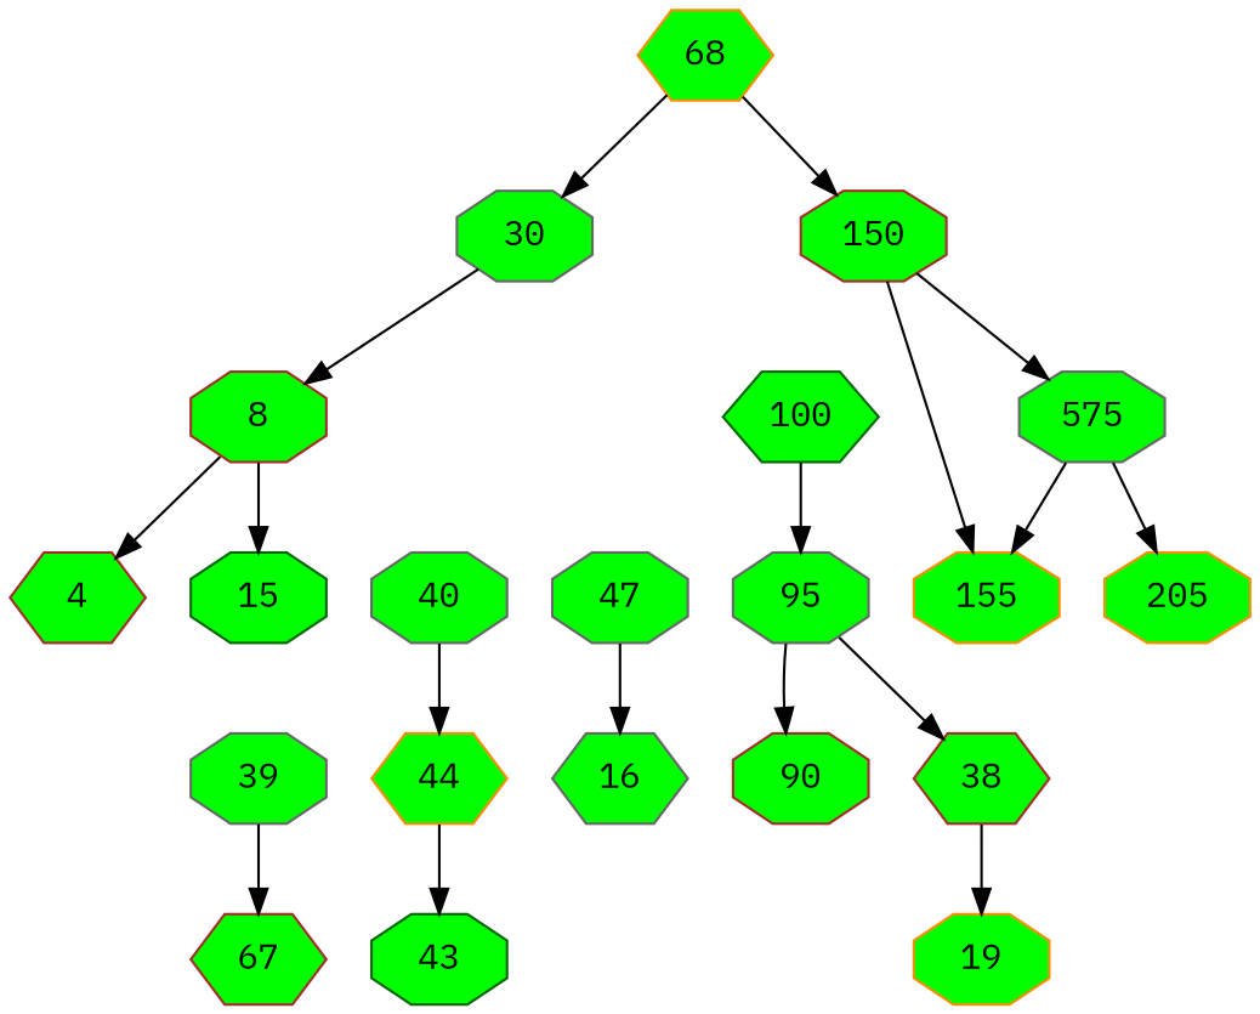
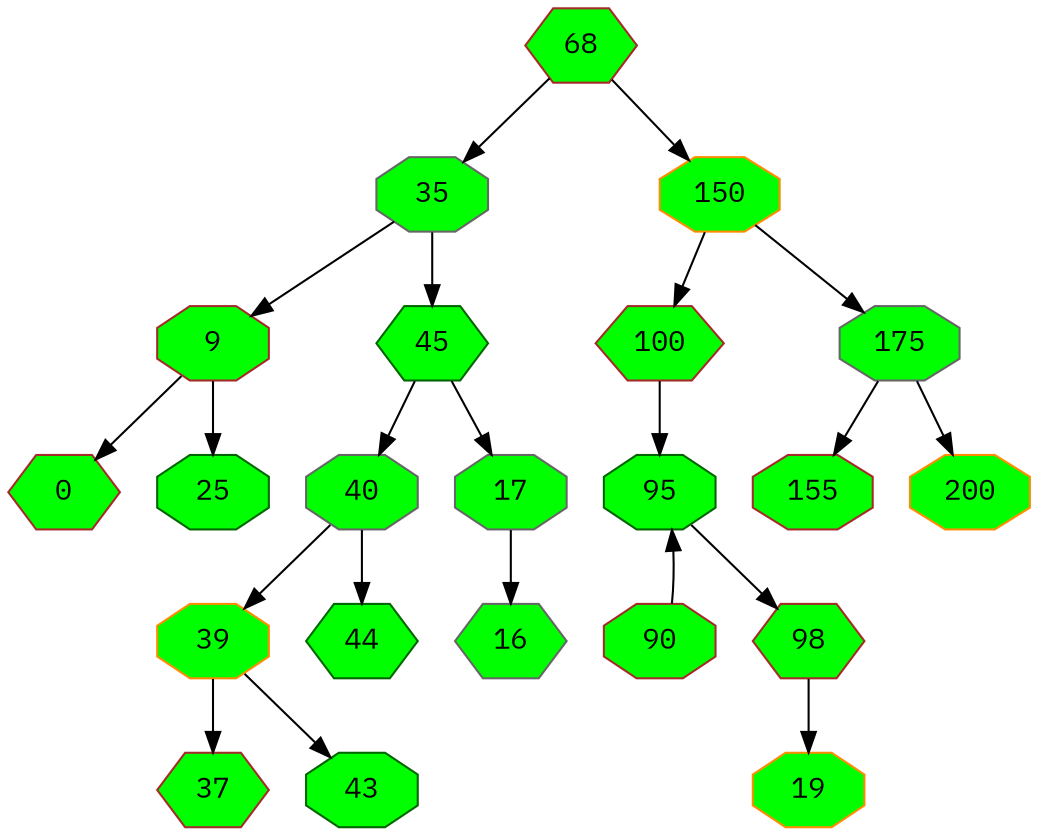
  digraph {
    fontname="IBM Plex Mono"
    node [color=brown fillcolor=green fontname="IBM Plex Mono" shape=octagon style=filled]
    edge [fontname="IBM Plex Mono"]
-   68 [color=darkorange shape=hexagon]
-   35 [color=gray40 label=30]
-   150
-   9 [label=8]
-   100 [color=darkgreen shape=hexagon]
-   175 [color=gray40 label=575]
-   4 [shape=hexagon]
-   15 [color=darkgreen]
+   68 [shape=hexagon]
+   35 [color=gray40]
+   150 [color=darkorange]
+   9
+   45 [color=darkgreen shape=hexagon]
+   100 [shape=hexagon]
+   175 [color=gray40]
+   4 [shape=hexagon label=0]
+   15 [color=darkgreen label=25]
    40 [color=gray40]
-   47 [color=gray40]
-   39 [color=gray40]
-   44 [color=darkorange shape=hexagon]
+   47 [color=gray40 label=17]
+   39 [color=darkorange]
+   44 [color=darkgreen shape=hexagon]
    n14 [color=gray40 label=16 shape=hexagon]
-   37 [shape=hexagon label=67]
+   37 [shape=hexagon]
    43 [color=darkgreen]
-   95 [color=gray40]
-   155 [color=darkorange]
-   200 [color=darkorange label=205]
+   95 [color=darkgreen]
+   155
+   200 [color=darkorange]
    90
-   98 [shape=hexagon label=38]
+   98 [shape=hexagon]
    n22 [color=darkorange label=19]
    68 -> 35
    68 -> 150
    35 -> 9
-   150 -> 155
+   35 -> 45
+   150 -> 100
    150 -> 175
    9 -> 4
    9 -> 15
+   45 -> 40
+   45 -> 47
    100 -> 95
    175 -> 155
    175 -> 200
+   40 -> 39
    40 -> 44
    47 -> n14
    39 -> 37
-   44 -> 43
-   95 -> 90
+   39 -> 43
+   90 -> 95
    95 -> 98
    98 -> n22
  }
